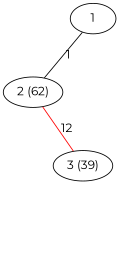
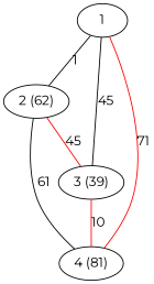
  graph {
    fontname=Montserrat
    node [fontname=Montserrat]
    edge [color=red fontname=Montserrat]
    n1 [label="2 (62)"]
    n2 [label="3 (39)"]
+   n3 [label="4 (81)"]
    1
-   n1 -- n2 [label=12]
+   n1 -- n2 [label=45]
+   n1 -- n3 [color=black label=61]
+   n2 -- n3 [label=10]
    1 -- n1 [color=black label=1]
+   1 -- n2 [color=black label=45]
+   1 -- n3 [label=71]
  }
